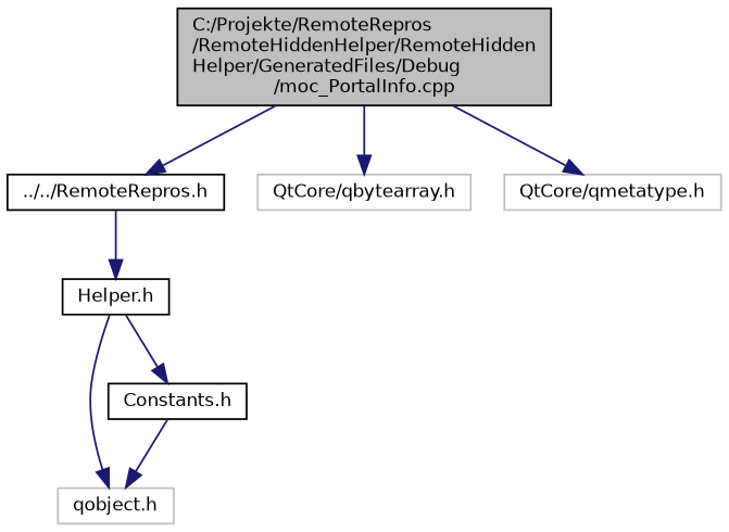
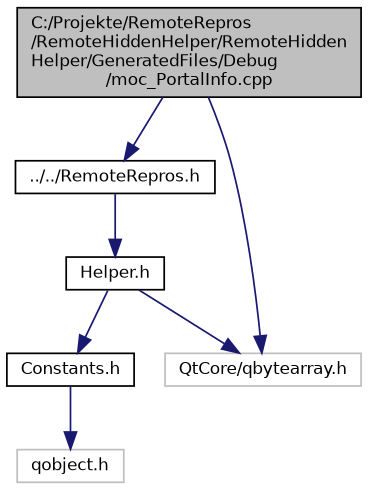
  digraph {
    node [color=black fillcolor=white fontname=Helvetica fontsize=10 shape=record style=filled]
    edge [color=midnightblue fontname=Helvetica fontsize=10 labelfontname=Helvetica labelfontsize=10 style=solid]
    n1 [fillcolor=grey75 fontcolor=black height=0.2 label="C:/Projekte/RemoteRepros\l/RemoteHiddenHelper/RemoteHidden\lHelper/GeneratedFiles/Debug\l/moc_PortalInfo.cpp" width=0.4]
    n2 [height=0.2 label="../../RemoteRepros.h" width=0.4]
    n3 [color=grey75 height=0.2 label="QtCore/qbytearray.h" width=0.4]
-   n4 [color=grey75 height=0.2 label="QtCore/qmetatype.h" width=0.4]
    n5 [height=0.2 label="Helper.h" width=0.4]
    n6 [color=grey75 height=0.2 label="qobject.h" width=0.4]
    n7 [height=0.2 label="Constants.h" width=0.4]
    n1 -> n2
    n1 -> n3
-   n1 -> n4
    n2 -> n5
-   n5 -> n6
+   n5 -> n3
    n5 -> n7
    n7 -> n6
  }
